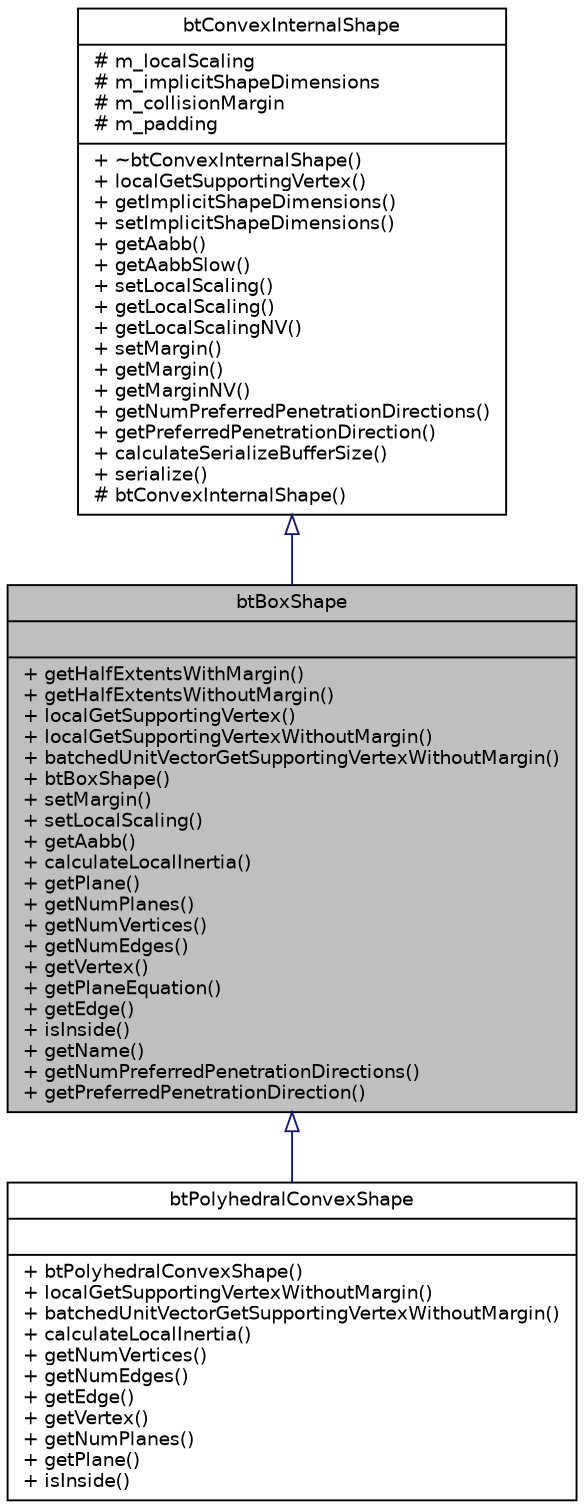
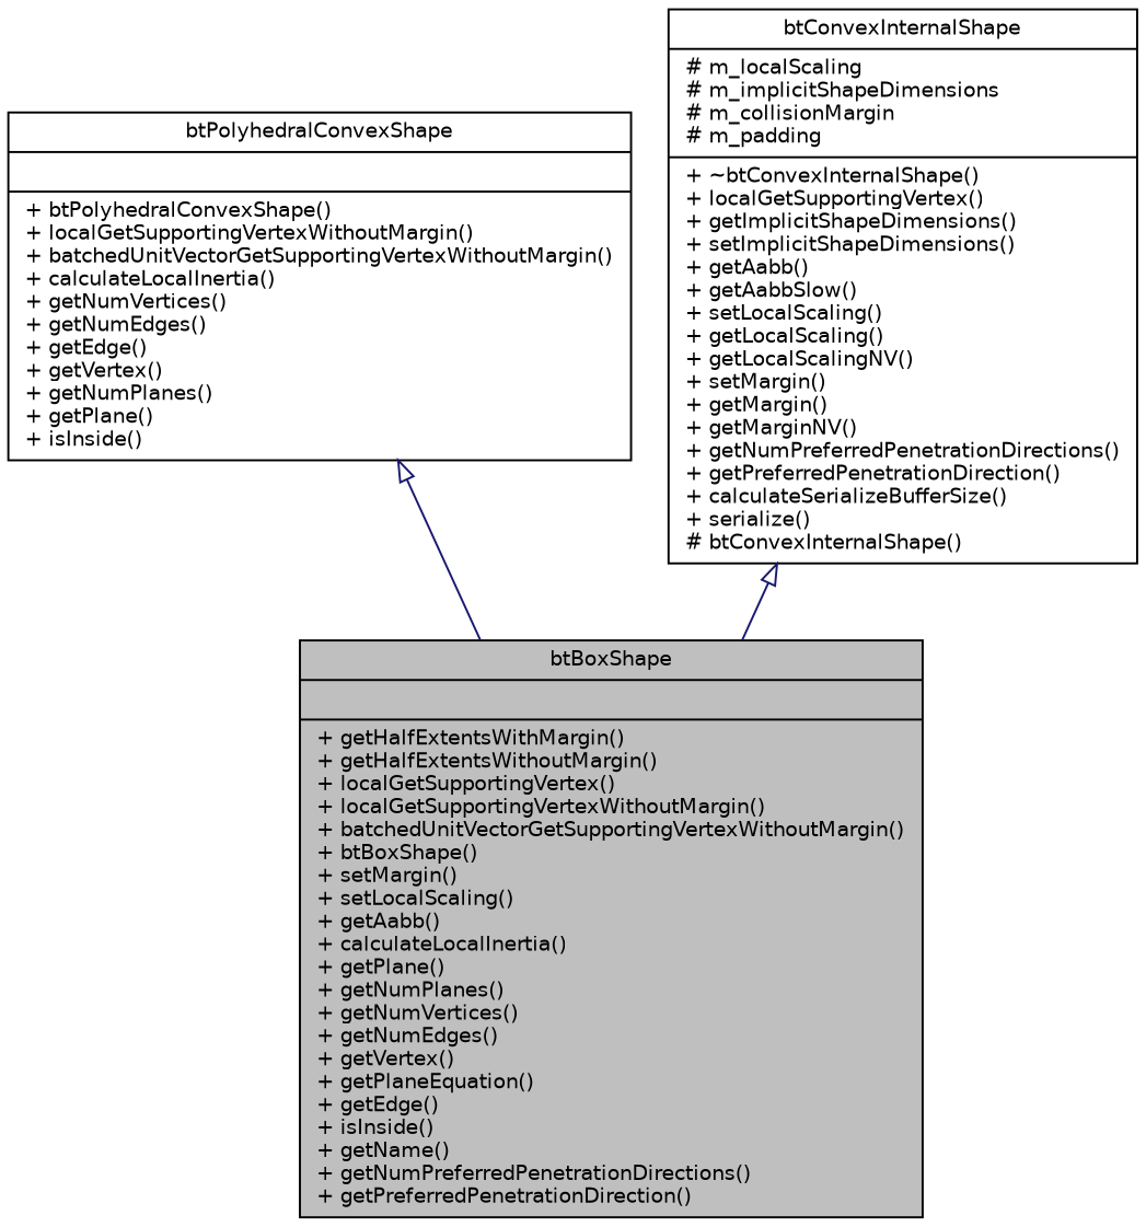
  digraph {
    fontname="DejaVu Sans"
    node [color=black fillcolor=white fontname="DejaVu Sans" fontsize=10 shape=record style=filled]
    edge [arrowtail=empty color=midnightblue dir=back fontname="DejaVu Sans" fontsize=10 labelfontname=Helvetica labelfontsize=10 style=solid]
    n1 [fillcolor=grey75 fontcolor=black height=0.2 label="{btBoxShape\n||+ getHalfExtentsWithMargin()\l+ getHalfExtentsWithoutMargin()\l+ localGetSupportingVertex()\l+ localGetSupportingVertexWithoutMargin()\l+ batchedUnitVectorGetSupportingVertexWithoutMargin()\l+ btBoxShape()\l+ setMargin()\l+ setLocalScaling()\l+ getAabb()\l+ calculateLocalInertia()\l+ getPlane()\l+ getNumPlanes()\l+ getNumVertices()\l+ getNumEdges()\l+ getVertex()\l+ getPlaneEquation()\l+ getEdge()\l+ isInside()\l+ getName()\l+ getNumPreferredPenetrationDirections()\l+ getPreferredPenetrationDirection()\l}" width=0.4]
    n2 [height=0.2 label="{btPolyhedralConvexShape\n||+ btPolyhedralConvexShape()\l+ localGetSupportingVertexWithoutMargin()\l+ batchedUnitVectorGetSupportingVertexWithoutMargin()\l+ calculateLocalInertia()\l+ getNumVertices()\l+ getNumEdges()\l+ getEdge()\l+ getVertex()\l+ getNumPlanes()\l+ getPlane()\l+ isInside()\l}" width=0.4]
    n3 [height=0.2 label="{btConvexInternalShape\n|# m_localScaling\l# m_implicitShapeDimensions\l# m_collisionMargin\l# m_padding\l|+ ~btConvexInternalShape()\l+ localGetSupportingVertex()\l+ getImplicitShapeDimensions()\l+ setImplicitShapeDimensions()\l+ getAabb()\l+ getAabbSlow()\l+ setLocalScaling()\l+ getLocalScaling()\l+ getLocalScalingNV()\l+ setMargin()\l+ getMargin()\l+ getMarginNV()\l+ getNumPreferredPenetrationDirections()\l+ getPreferredPenetrationDirection()\l+ calculateSerializeBufferSize()\l+ serialize()\l# btConvexInternalShape()\l}" width=0.4]
-   n1 -> n2
+   n2 -> n1
    n3 -> n1
  }
